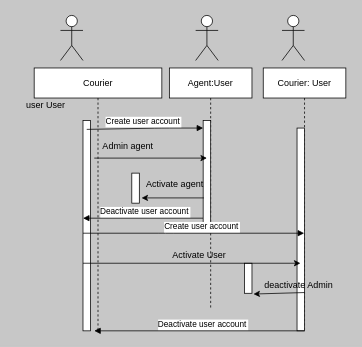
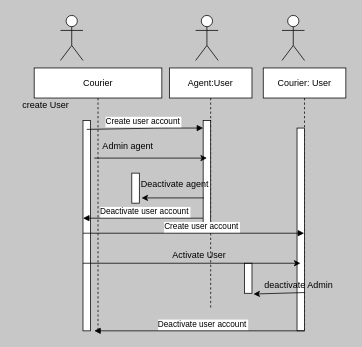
  <mxCell id="0" />
  <mxCell id="1" parent="0" />
  <mxCell id="2" value="Courier" style="shape=umlLifeline;perimeter=lifelinePerimeter;container=1;collapsible=0;recursiveResize=0;rounded=0;shadow=0;strokeWidth=1;" parent="1" vertex="1"><mxGeometry x="45" y="90" width="170" height="350" as="geometry" /></mxCell>
  <mxCell id="3" value="" style="points=[];perimeter=orthogonalPerimeter;rounded=0;shadow=0;strokeWidth=1;" parent="2" vertex="1"><mxGeometry x="65" y="70" width="10" height="280" as="geometry" /></mxCell>
- <mxCell id="4" value="user User" style="text;html=1;align=center;verticalAlign=middle;resizable=0;points=[];autosize=1;strokeColor=none;fillColor=none;" parent="2" vertex="1"><mxGeometry x="-25" y="40" width="80" height="20" as="geometry" /></mxCell>
+ <mxCell id="4" value="create User" style="text;html=1;align=center;verticalAlign=middle;resizable=0;points=[];autosize=1;strokeColor=none;fillColor=none;" parent="2" vertex="1"><mxGeometry x="-25" y="40" width="80" height="20" as="geometry" /></mxCell>
  <mxCell id="5" value="Admin agent" style="text;html=1;strokeColor=none;fillColor=none;align=center;verticalAlign=middle;whiteSpace=wrap;rounded=0;" vertex="1" parent="2"><mxGeometry x="80" y="90" width="90" height="30" as="geometry" /></mxCell>
  <mxCell id="6" value="Deactivate user account" style="verticalAlign=bottom;endArrow=block;shadow=0;strokeWidth=1;" edge="1" parent="2"><mxGeometry x="-0.03" relative="1" as="geometry"><mxPoint x="225" y="200" as="sourcePoint" /><mxPoint x="65" y="200" as="targetPoint" /><Array as="points" /><mxPoint as="offset" /></mxGeometry></mxCell>
  <mxCell id="7" value="Create user account" style="verticalAlign=bottom;endArrow=block;entryX=0;entryY=0;shadow=0;strokeWidth=1;exitX=0.5;exitY=0.042;exitDx=0;exitDy=0;exitPerimeter=0;" parent="1" edge="1" source="3"><mxGeometry x="-0.03" relative="1" as="geometry"><mxPoint x="125" y="170" as="sourcePoint" /><mxPoint x="270" y="170" as="targetPoint" /><Array as="points"><mxPoint x="215" y="170" /></Array><mxPoint as="offset" /></mxGeometry></mxCell>
  <mxCell id="8" value="Courier: User" style="shape=umlLifeline;perimeter=lifelinePerimeter;container=1;collapsible=0;recursiveResize=0;rounded=0;shadow=0;strokeWidth=1;" parent="1" vertex="1"><mxGeometry x="350" y="90" width="110" height="350" as="geometry" /></mxCell>
  <mxCell id="9" value="" style="points=[];perimeter=orthogonalPerimeter;rounded=0;shadow=0;strokeWidth=1;" parent="8" vertex="1"><mxGeometry x="45" y="80" width="10" height="270" as="geometry" /></mxCell>
  <mxCell id="10" value="" style="endArrow=classic;html=1;rounded=0;exitX=0.905;exitY=1.1;exitDx=0;exitDy=0;exitPerimeter=0;entryX=1.2;entryY=1.025;entryDx=0;entryDy=0;entryPerimeter=0;" edge="1" parent="8" target="17"><mxGeometry width="50" height="50" relative="1" as="geometry"><mxPoint x="55.005" y="299" as="sourcePoint" /><mxPoint x="-27.97" y="299" as="targetPoint" /></mxGeometry></mxCell>
  <mxCell id="11" value="deactivate Admin" style="text;html=1;strokeColor=none;fillColor=none;align=center;verticalAlign=middle;whiteSpace=wrap;rounded=0;" vertex="1" parent="8"><mxGeometry x="-15" y="280" width="125" height="20" as="geometry" /></mxCell>
  <mxCell id="12" value="" style="shape=umlActor;verticalLabelPosition=bottom;verticalAlign=top;html=1;outlineConnect=0;" parent="1" vertex="1"><mxGeometry x="80" y="20" width="30" height="60" as="geometry" /></mxCell>
  <mxCell id="13" value="" style="shape=umlActor;verticalLabelPosition=bottom;verticalAlign=top;html=1;outlineConnect=0;" parent="1" vertex="1"><mxGeometry x="260" y="20" width="30" height="60" as="geometry" /></mxCell>
  <mxCell id="14" value="" style="shape=umlActor;verticalLabelPosition=bottom;verticalAlign=top;html=1;outlineConnect=0;" parent="1" vertex="1"><mxGeometry x="375" y="20" width="30" height="60" as="geometry" /></mxCell>
  <mxCell id="15" value="Agent:User" style="shape=umlLifeline;perimeter=lifelinePerimeter;container=1;collapsible=0;recursiveResize=0;rounded=0;shadow=0;strokeWidth=1;" vertex="1" parent="1"><mxGeometry x="225" y="90" width="110" height="320" as="geometry" /></mxCell>
  <mxCell id="16" value="" style="points=[];perimeter=orthogonalPerimeter;rounded=0;shadow=0;strokeWidth=1;" vertex="1" parent="15"><mxGeometry x="45" y="70" width="10" height="140" as="geometry" /></mxCell>
  <mxCell id="17" value="" style="points=[];perimeter=orthogonalPerimeter;rounded=0;shadow=0;strokeWidth=1;" vertex="1" parent="15"><mxGeometry x="100" y="260" width="10" height="40" as="geometry" /></mxCell>
- <mxCell id="18" value="Activate agent" style="text;html=1;strokeColor=none;fillColor=none;align=center;verticalAlign=middle;whiteSpace=wrap;rounded=0;" vertex="1" parent="15"><mxGeometry x="-40" y="140" width="95" height="30" as="geometry" /></mxCell>
+ <mxCell id="18" value="Deactivate agent" style="text;html=1;strokeColor=none;fillColor=none;align=center;verticalAlign=middle;whiteSpace=wrap;rounded=0;" vertex="1" parent="15"><mxGeometry x="-40" y="140" width="95" height="30" as="geometry" /></mxCell>
  <mxCell id="19" value="" style="endArrow=classic;html=1;rounded=0;" edge="1" parent="15"><mxGeometry width="50" height="50" relative="1" as="geometry"><mxPoint x="-115" y="260" as="sourcePoint" /><mxPoint x="174.5" y="260" as="targetPoint" /></mxGeometry></mxCell>
  <mxCell id="20" value="Activate User" style="text;html=1;strokeColor=none;fillColor=none;align=center;verticalAlign=middle;whiteSpace=wrap;rounded=0;" vertex="1" parent="15"><mxGeometry x="-10" y="240" width="100" height="20" as="geometry" /></mxCell>
  <mxCell id="21" value="" style="endArrow=classic;html=1;rounded=0;exitX=0;exitY=1;exitDx=0;exitDy=0;" edge="1" parent="1" source="5"><mxGeometry width="50" height="50" relative="1" as="geometry"><mxPoint x="325" y="350" as="sourcePoint" /><mxPoint x="275" y="210" as="targetPoint" /></mxGeometry></mxCell>
  <mxCell id="22" value="" style="points=[];perimeter=orthogonalPerimeter;rounded=0;shadow=0;strokeWidth=1;" parent="1" vertex="1"><mxGeometry x="175" y="230" width="10" height="40" as="geometry" /></mxCell>
  <mxCell id="23" value="" style="endArrow=classic;html=1;rounded=0;startArrow=none;" edge="1" parent="1"><mxGeometry width="50" height="50" relative="1" as="geometry"><mxPoint x="195" y="270" as="sourcePoint" /><mxPoint x="195" y="270" as="targetPoint" /></mxGeometry></mxCell>
  <mxCell id="24" value="" style="endArrow=classic;html=1;rounded=0;exitX=0.905;exitY=1.1;exitDx=0;exitDy=0;exitPerimeter=0;entryX=1.3;entryY=0.825;entryDx=0;entryDy=0;entryPerimeter=0;" edge="1" parent="1" source="18" target="22"><mxGeometry width="50" height="50" relative="1" as="geometry"><mxPoint x="325" y="340" as="sourcePoint" /><mxPoint x="375" y="290" as="targetPoint" /></mxGeometry></mxCell>
  <mxCell id="25" value="Create user account" style="verticalAlign=bottom;endArrow=block;shadow=0;strokeWidth=1;" edge="1" parent="1" target="8"><mxGeometry x="0.071" relative="1" as="geometry"><mxPoint x="110" y="310" as="sourcePoint" /><mxPoint x="275" y="310" as="targetPoint" /><Array as="points"><mxPoint x="220" y="310" /></Array><mxPoint as="offset" /></mxGeometry></mxCell>
  <mxCell id="26" value="Deactivate user account" style="verticalAlign=bottom;endArrow=block;shadow=0;strokeWidth=1;" edge="1" parent="1"><mxGeometry x="-0.03" relative="1" as="geometry"><mxPoint x="405" y="440" as="sourcePoint" /><mxPoint x="125" y="440" as="targetPoint" /><Array as="points" /><mxPoint as="offset" /></mxGeometry></mxCell>
